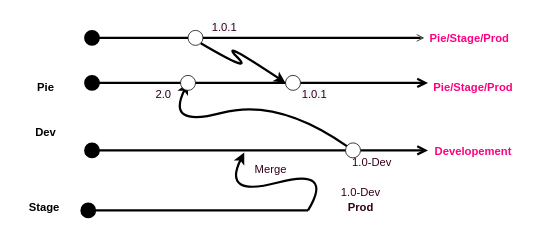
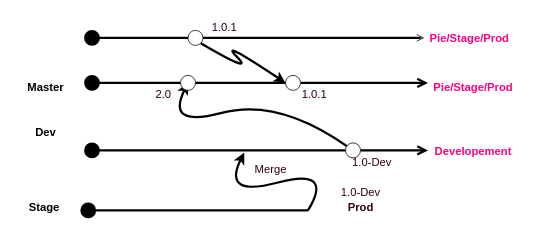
  <mxCell id="0" />
  <mxCell id="1" parent="0" />
  <mxCell id="2" value="" style="html=1;verticalAlign=bottom;startArrow=none;startFill=1;endArrow=open;startSize=6;endSize=8;rounded=0;strokeWidth=3;" edge="1" parent="1" source="17"><mxGeometry width="80" relative="1" as="geometry"><mxPoint x="110" y="110" as="sourcePoint" /><mxPoint x="570" y="110" as="targetPoint" /></mxGeometry></mxCell>
- <mxCell id="3" value="&lt;b&gt;&lt;font style=&quot;font-size: 15px;&quot;&gt;Pie&lt;/font&gt;&lt;/b&gt;" style="text;html=1;resizable=0;autosize=1;align=center;verticalAlign=middle;points=[];fillColor=none;strokeColor=none;rounded=0;" vertex="1" parent="1"><mxGeometry x="25" y="100" width="70" height="30" as="geometry" /></mxCell>
+ <mxCell id="3" value="&lt;b&gt;&lt;font style=&quot;font-size: 15px;&quot;&gt;Master&lt;/font&gt;&lt;/b&gt;" style="text;html=1;resizable=0;autosize=1;align=center;verticalAlign=middle;points=[];fillColor=none;strokeColor=none;rounded=0;" vertex="1" parent="1"><mxGeometry x="25" y="100" width="70" height="30" as="geometry" /></mxCell>
  <mxCell id="4" value="" style="html=1;verticalAlign=bottom;startArrow=none;startFill=1;endArrow=open;startSize=6;endSize=8;rounded=0;strokeWidth=3;" edge="1" parent="1" source="7"><mxGeometry width="80" relative="1" as="geometry"><mxPoint x="110" y="200" as="sourcePoint" /><mxPoint x="570" y="200" as="targetPoint" /></mxGeometry></mxCell>
  <mxCell id="5" value="&lt;b&gt;Dev&lt;/b&gt;" style="text;html=1;align=center;verticalAlign=middle;resizable=0;points=[];autosize=1;strokeColor=none;fillColor=none;fontSize=15;" vertex="1" parent="1"><mxGeometry x="35" y="160" width="50" height="30" as="geometry" /></mxCell>
  <mxCell id="6" value="&lt;b&gt;&lt;font color=&quot;#ff0080&quot;&gt;Developement&lt;/font&gt;&lt;/b&gt;" style="text;html=1;align=center;verticalAlign=middle;resizable=0;points=[];autosize=1;strokeColor=none;fillColor=none;fontSize=15;" vertex="1" parent="1"><mxGeometry x="565" y="185" width="130" height="30" as="geometry" /></mxCell>
  <mxCell id="7" value="" style="ellipse;whiteSpace=wrap;html=1;fontSize=15;" vertex="1" parent="1"><mxGeometry x="460" y="190" width="20" height="20" as="geometry" /></mxCell>
  <mxCell id="8" value="" style="html=1;verticalAlign=bottom;startArrow=circle;startFill=1;endArrow=none;startSize=6;endSize=8;rounded=0;strokeWidth=3;" edge="1" parent="1" target="7"><mxGeometry width="80" relative="1" as="geometry"><mxPoint x="110" y="200" as="sourcePoint" /><mxPoint x="570" y="200" as="targetPoint" /></mxGeometry></mxCell>
  <mxCell id="9" value="" style="curved=1;endArrow=classic;html=1;rounded=0;fontSize=15;strokeWidth=3;" edge="1" parent="1" source="7"><mxGeometry width="50" height="50" relative="1" as="geometry"><mxPoint x="320" y="130" as="sourcePoint" /><mxPoint x="250" y="110" as="targetPoint" /><Array as="points"><mxPoint x="370" y="130" /><mxPoint x="220" y="170" /></Array></mxGeometry></mxCell>
  <mxCell id="10" value="" style="ellipse;whiteSpace=wrap;html=1;fontSize=15;" vertex="1" parent="1"><mxGeometry x="240" y="100" width="20" height="20" as="geometry" /></mxCell>
  <mxCell id="11" value="" style="html=1;verticalAlign=bottom;startArrow=circle;startFill=1;endArrow=none;startSize=6;endSize=8;rounded=0;strokeWidth=3;" edge="1" parent="1" target="10"><mxGeometry width="80" relative="1" as="geometry"><mxPoint x="110" y="110" as="sourcePoint" /><mxPoint x="570" y="110" as="targetPoint" /></mxGeometry></mxCell>
  <mxCell id="12" value="" style="html=1;verticalAlign=bottom;startArrow=circle;startFill=1;endArrow=none;startSize=6;endSize=8;rounded=0;strokeWidth=3;" edge="1" parent="1"><mxGeometry width="80" relative="1" as="geometry"><mxPoint x="110" y="50" as="sourcePoint" /><mxPoint x="560" y="50" as="targetPoint" /></mxGeometry></mxCell>
  <mxCell id="13" value="" style="html=1;verticalAlign=bottom;startArrow=none;startFill=1;endArrow=open;startSize=6;endSize=8;rounded=0;" edge="1" parent="1" source="14"><mxGeometry width="80" relative="1" as="geometry"><mxPoint x="255" y="50" as="sourcePoint" /><mxPoint x="565" y="50" as="targetPoint" /></mxGeometry></mxCell>
  <mxCell id="14" value="" style="ellipse;whiteSpace=wrap;html=1;fontSize=15;" vertex="1" parent="1"><mxGeometry x="250" y="40" width="20" height="20" as="geometry" /></mxCell>
  <mxCell id="15" value="" style="html=1;verticalAlign=bottom;startArrow=none;startFill=1;endArrow=none;startSize=6;endSize=8;rounded=0;" edge="1" parent="1" target="14"><mxGeometry width="80" relative="1" as="geometry"><mxPoint x="250" y="50" as="sourcePoint" /><mxPoint x="565" y="50" as="targetPoint" /></mxGeometry></mxCell>
  <mxCell id="16" value="" style="curved=1;endArrow=classic;html=1;rounded=0;fontSize=15;exitX=1;exitY=1;exitDx=0;exitDy=0;strokeWidth=3;" edge="1" parent="1" source="14"><mxGeometry width="50" height="50" relative="1" as="geometry"><mxPoint x="290" y="100" as="sourcePoint" /><mxPoint x="380" y="110" as="targetPoint" /><Array as="points"><mxPoint x="340" y="100" /><mxPoint x="290" y="50" /></Array></mxGeometry></mxCell>
  <mxCell id="17" value="" style="ellipse;whiteSpace=wrap;html=1;fontSize=15;" vertex="1" parent="1"><mxGeometry x="380" y="100" width="20" height="20" as="geometry" /></mxCell>
  <mxCell id="18" value="" style="html=1;verticalAlign=bottom;startArrow=none;startFill=1;endArrow=none;startSize=6;endSize=8;rounded=0;strokeWidth=3;" edge="1" parent="1" source="10" target="17"><mxGeometry width="80" relative="1" as="geometry"><mxPoint x="260" y="110" as="sourcePoint" /><mxPoint x="570" y="110" as="targetPoint" /></mxGeometry></mxCell>
  <mxCell id="19" value="&lt;b&gt;&lt;font color=&quot;#ff0080&quot;&gt;Pie/Stage/Prod&lt;/font&gt;&lt;/b&gt;" style="text;html=1;align=center;verticalAlign=middle;resizable=0;points=[];autosize=1;strokeColor=none;fillColor=none;fontSize=15;" vertex="1" parent="1"><mxGeometry x="560" y="35" width="130" height="30" as="geometry" /></mxCell>
  <mxCell id="20" value="&lt;b&gt;&lt;font color=&quot;#ff0080&quot;&gt;Pie/Stage/Prod&lt;/font&gt;&lt;/b&gt;" style="text;html=1;align=center;verticalAlign=middle;resizable=0;points=[];autosize=1;strokeColor=none;fillColor=none;fontSize=15;" vertex="1" parent="1"><mxGeometry x="565" y="100" width="130" height="30" as="geometry" /></mxCell>
  <mxCell id="21" value="1.0-Dev" style="text;html=1;align=center;verticalAlign=middle;resizable=0;points=[];autosize=1;strokeColor=none;fillColor=none;fontSize=15;fontColor=#33001A;" vertex="1" parent="1"><mxGeometry x="455" y="200" width="80" height="30" as="geometry" /></mxCell>
  <mxCell id="22" value="&lt;span style=&quot;color: rgb(51, 0, 26); font-family: Helvetica; font-size: 15px; font-style: normal; font-variant-ligatures: normal; font-variant-caps: normal; font-weight: 400; letter-spacing: normal; orphans: 2; text-align: center; text-indent: 0px; text-transform: none; widows: 2; word-spacing: 0px; -webkit-text-stroke-width: 0px; background-color: rgb(248, 249, 250); text-decoration-thickness: initial; text-decoration-style: initial; text-decoration-color: initial; float: none; display: inline !important;&quot;&gt;2.0&lt;/span&gt;" style="text;whiteSpace=wrap;html=1;fontSize=15;fontColor=#33001A;" vertex="1" parent="1"><mxGeometry x="205" y="110" width="90" height="40" as="geometry" /></mxCell>
  <mxCell id="23" value="&lt;span style=&quot;color: rgb(51, 0, 26); font-family: Helvetica; font-size: 15px; font-style: normal; font-variant-ligatures: normal; font-variant-caps: normal; font-weight: 400; letter-spacing: normal; orphans: 2; text-align: center; text-indent: 0px; text-transform: none; widows: 2; word-spacing: 0px; -webkit-text-stroke-width: 0px; background-color: rgb(248, 249, 250); text-decoration-thickness: initial; text-decoration-style: initial; text-decoration-color: initial; float: none; display: inline !important;&quot;&gt;1.0.1&lt;/span&gt;" style="text;whiteSpace=wrap;html=1;fontSize=15;fontColor=#33001A;" vertex="1" parent="1"><mxGeometry x="280" y="20" width="90" height="40" as="geometry" /></mxCell>
  <mxCell id="24" value="&lt;span style=&quot;color: rgb(51, 0, 26); font-family: Helvetica; font-size: 15px; font-style: normal; font-variant-ligatures: normal; font-variant-caps: normal; font-weight: 400; letter-spacing: normal; orphans: 2; text-align: center; text-indent: 0px; text-transform: none; widows: 2; word-spacing: 0px; -webkit-text-stroke-width: 0px; background-color: rgb(248, 249, 250); text-decoration-thickness: initial; text-decoration-style: initial; text-decoration-color: initial; float: none; display: inline !important;&quot;&gt;1.0.1&lt;/span&gt;" style="text;whiteSpace=wrap;html=1;fontSize=15;fontColor=#33001A;" vertex="1" parent="1"><mxGeometry x="400" y="110" width="90" height="40" as="geometry" /></mxCell>
  <mxCell id="25" value="" style="html=1;verticalAlign=bottom;startArrow=circle;startFill=1;endArrow=none;startSize=6;endSize=8;rounded=0;strokeWidth=3;" edge="1" parent="1"><mxGeometry width="80" relative="1" as="geometry"><mxPoint x="105" y="280" as="sourcePoint" /><mxPoint x="410" y="280" as="targetPoint" /></mxGeometry></mxCell>
  <mxCell id="26" value="" style="curved=1;endArrow=classic;html=1;rounded=0;fontSize=15;strokeWidth=3;" edge="1" parent="1"><mxGeometry width="50" height="50" relative="1" as="geometry"><mxPoint x="410" y="280" as="sourcePoint" /><mxPoint x="325" y="202.87" as="targetPoint" /><Array as="points"><mxPoint x="445" y="222.87" /><mxPoint x="295" y="262.87" /></Array></mxGeometry></mxCell>
  <mxCell id="27" value="&lt;b&gt;Prod&lt;/b&gt;" style="text;html=1;align=center;verticalAlign=middle;resizable=0;points=[];autosize=1;strokeColor=none;fillColor=none;fontSize=15;fontColor=#33001A;" vertex="1" parent="1"><mxGeometry x="445" y="260" width="70" height="30" as="geometry" /></mxCell>
  <mxCell id="28" value="&lt;b&gt;Stage&amp;nbsp;&lt;/b&gt;" style="text;html=1;align=center;verticalAlign=middle;resizable=0;points=[];autosize=1;strokeColor=none;fillColor=none;fontSize=15;" vertex="1" parent="1"><mxGeometry x="20" y="260" width="80" height="30" as="geometry" /></mxCell>
  <mxCell id="29" value="1.0-Dev" style="text;html=1;align=center;verticalAlign=middle;resizable=0;points=[];autosize=1;strokeColor=none;fillColor=none;fontSize=15;fontColor=#33001A;" vertex="1" parent="1"><mxGeometry x="440" y="240" width="80" height="30" as="geometry" /></mxCell>
  <mxCell id="30" value="Merge" style="text;html=1;align=center;verticalAlign=middle;resizable=0;points=[];autosize=1;strokeColor=none;fillColor=none;fontSize=15;fontColor=#33001A;" vertex="1" parent="1"><mxGeometry x="325" y="210" width="70" height="30" as="geometry" /></mxCell>
